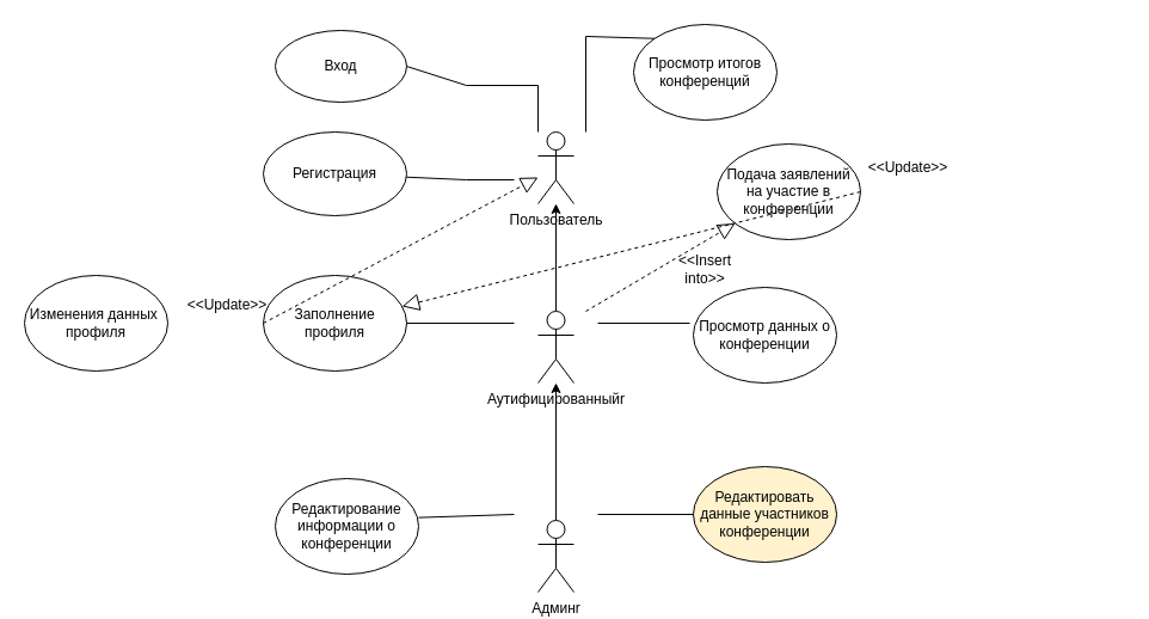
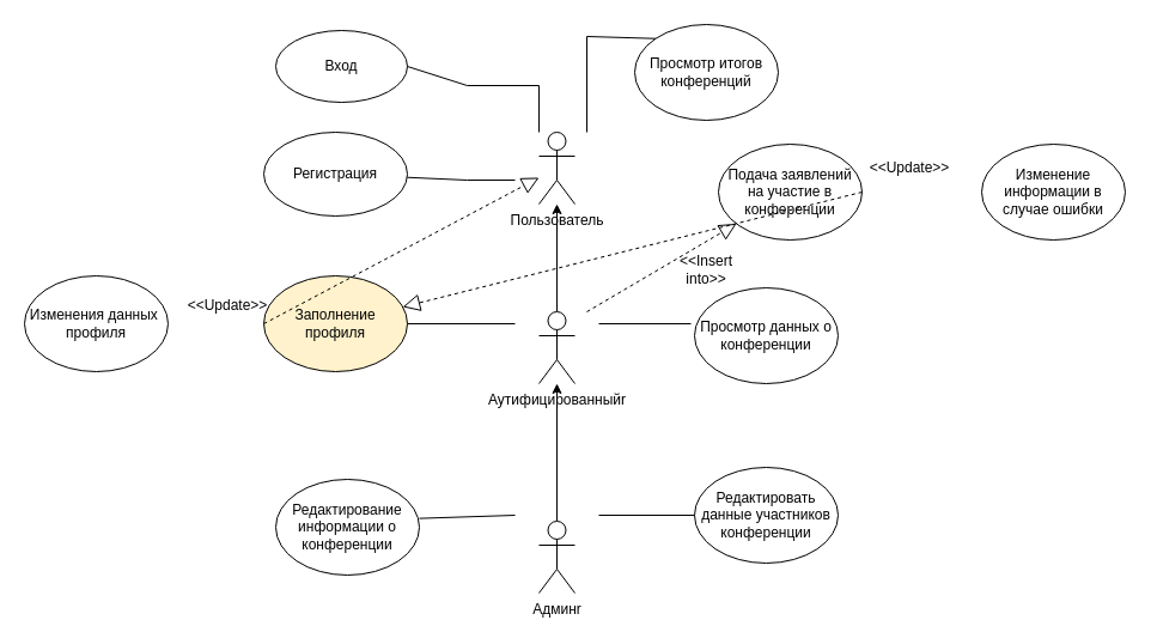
  <mxCell id="0" />
  <mxCell id="1" parent="0" />
  <mxCell id="2" value="" style="edgeStyle=orthogonalEdgeStyle;rounded=0;orthogonalLoop=1;jettySize=auto;html=1;" edge="1" parent="1" source="3" target="4"><mxGeometry relative="1" as="geometry" /></mxCell>
  <mxCell id="3" value="Аутифицированныйr" style="shape=umlActor;verticalLabelPosition=bottom;verticalAlign=top;html=1;outlineConnect=0;" parent="1" vertex="1"><mxGeometry x="450" y="260" width="30" height="60" as="geometry" /></mxCell>
  <mxCell id="4" value="Пользователь" style="shape=umlActor;verticalLabelPosition=bottom;verticalAlign=top;html=1;outlineConnect=0;" parent="1" vertex="1"><mxGeometry x="450" y="110" width="30" height="60" as="geometry" /></mxCell>
  <mxCell id="5" value="" style="edgeStyle=orthogonalEdgeStyle;rounded=0;orthogonalLoop=1;jettySize=auto;html=1;" edge="1" parent="1" source="6" target="3"><mxGeometry relative="1" as="geometry" /></mxCell>
  <mxCell id="6" value="Админr" style="shape=umlActor;verticalLabelPosition=bottom;verticalAlign=top;html=1;outlineConnect=0;" parent="1" vertex="1"><mxGeometry x="450" y="435" width="30" height="60" as="geometry" /></mxCell>
  <mxCell id="7" value="Вход" style="ellipse;whiteSpace=wrap;html=1;" parent="1" vertex="1"><mxGeometry x="230" y="25" width="110" height="60" as="geometry" /></mxCell>
- <mxCell id="8" value="Заполнение&lt;br&gt;профиля" style="ellipse;whiteSpace=wrap;html=1;" parent="1" vertex="1"><mxGeometry x="220" y="230" width="120" height="80" as="geometry" /></mxCell>
+ <mxCell id="8" value="Заполнение&lt;br&gt;профиля" style="ellipse;whiteSpace=wrap;html=1;fillColor=#fff2cc;" parent="1" vertex="1"><mxGeometry x="220" y="230" width="120" height="80" as="geometry" /></mxCell>
  <mxCell id="9" value="Регистрация" style="ellipse;whiteSpace=wrap;html=1;" parent="1" vertex="1"><mxGeometry x="220" y="110" width="120" height="70" as="geometry" /></mxCell>
  <mxCell id="10" value="Изменения данных&amp;nbsp;&lt;br&gt;профиля" style="ellipse;whiteSpace=wrap;html=1;" parent="1" vertex="1"><mxGeometry x="20" y="230" width="120" height="80" as="geometry" /></mxCell>
  <mxCell id="11" value="Редактирование информации о конференции" style="ellipse;whiteSpace=wrap;html=1;" parent="1" vertex="1"><mxGeometry x="230" y="400" width="120" height="80" as="geometry" /></mxCell>
  <mxCell id="12" value="Просмотр итогов&lt;br&gt;конференций" style="ellipse;whiteSpace=wrap;html=1;" parent="1" vertex="1"><mxGeometry x="530" y="20" width="120" height="80" as="geometry" /></mxCell>
  <mxCell id="13" value="Подача заявлений на участие в конференции" style="ellipse;whiteSpace=wrap;html=1;" parent="1" vertex="1"><mxGeometry x="600" y="120" width="120" height="80" as="geometry" /></mxCell>
  <mxCell id="14" value="Просмотр данных о конференции" style="ellipse;whiteSpace=wrap;html=1;" parent="1" vertex="1"><mxGeometry x="580" y="240" width="120" height="80" as="geometry" /></mxCell>
- <mxCell id="15" value="Редактировать данные участников конференции" style="ellipse;whiteSpace=wrap;html=1;fillColor=#fff2cc;" parent="1" vertex="1"><mxGeometry x="580" y="390" width="120" height="80" as="geometry" /></mxCell>
+ <mxCell id="15" value="Редактировать данные участников конференции" style="ellipse;whiteSpace=wrap;html=1;" parent="1" vertex="1"><mxGeometry x="580" y="390" width="120" height="80" as="geometry" /></mxCell>
+ <mxCell id="16" value="Изменение информации в случае ошибки" style="ellipse;whiteSpace=wrap;html=1;" parent="1" vertex="1"><mxGeometry x="820" y="120" width="120" height="80" as="geometry" /></mxCell>
  <mxCell id="17" value="" style="endArrow=none;html=1;rounded=0;exitX=1;exitY=0.5;exitDx=0;exitDy=0;" edge="1" parent="1" source="7"><mxGeometry width="50" height="50" relative="1" as="geometry"><mxPoint x="440" y="310" as="sourcePoint" /><mxPoint x="450" y="110" as="targetPoint" /><Array as="points"><mxPoint x="390" y="71" /><mxPoint x="450" y="71" /></Array></mxGeometry></mxCell>
  <mxCell id="18" value="" style="endArrow=none;html=1;rounded=0;" edge="1" parent="1" source="9"><mxGeometry width="50" height="50" relative="1" as="geometry"><mxPoint x="350" y="150" as="sourcePoint" /><mxPoint x="430" y="150" as="targetPoint" /><Array as="points"><mxPoint x="390" y="150" /></Array></mxGeometry></mxCell>
  <mxCell id="19" value="" style="endArrow=none;html=1;rounded=0;exitX=1;exitY=0.5;exitDx=0;exitDy=0;" edge="1" parent="1" source="8"><mxGeometry width="50" height="50" relative="1" as="geometry"><mxPoint x="440" y="310" as="sourcePoint" /><mxPoint x="430" y="270" as="targetPoint" /></mxGeometry></mxCell>
  <mxCell id="20" value="" style="endArrow=none;html=1;rounded=0;exitX=1;exitY=0.408;exitDx=0;exitDy=0;exitPerimeter=0;" edge="1" parent="1" source="11"><mxGeometry width="50" height="50" relative="1" as="geometry"><mxPoint x="440" y="310" as="sourcePoint" /><mxPoint x="430" y="430" as="targetPoint" /></mxGeometry></mxCell>
  <mxCell id="21" value="" style="endArrow=none;html=1;rounded=0;entryX=0;entryY=0;entryDx=0;entryDy=0;" edge="1" parent="1" target="12"><mxGeometry width="50" height="50" relative="1" as="geometry"><mxPoint x="490" y="110" as="sourcePoint" /><mxPoint x="490" y="260" as="targetPoint" /><Array as="points"><mxPoint x="490" y="30" /></Array></mxGeometry></mxCell>
  <mxCell id="22" value="" style="endArrow=none;html=1;rounded=0;" edge="1" parent="1"><mxGeometry width="50" height="50" relative="1" as="geometry"><mxPoint x="500" y="270" as="sourcePoint" /><mxPoint x="577" y="270" as="targetPoint" /></mxGeometry></mxCell>
  <mxCell id="23" value="" style="endArrow=none;html=1;rounded=0;entryX=0;entryY=0.5;entryDx=0;entryDy=0;" edge="1" parent="1" target="15"><mxGeometry width="50" height="50" relative="1" as="geometry"><mxPoint x="500" y="430" as="sourcePoint" /><mxPoint x="490" y="260" as="targetPoint" /></mxGeometry></mxCell>
  <mxCell id="24" value="" style="endArrow=block;dashed=1;endFill=0;endSize=12;html=1;rounded=0;" edge="1" parent="1" target="13"><mxGeometry width="160" relative="1" as="geometry"><mxPoint x="490" y="260" as="sourcePoint" /><mxPoint x="540" y="290" as="targetPoint" /></mxGeometry></mxCell>
  <mxCell id="25" value="&amp;lt;&amp;lt;Insert into&amp;gt;&amp;gt;" style="text;html=1;strokeColor=none;fillColor=none;align=center;verticalAlign=middle;whiteSpace=wrap;rounded=0;" vertex="1" parent="1"><mxGeometry x="560" y="210" width="60" height="30" as="geometry" /></mxCell>
  <mxCell id="26" value="" style="endArrow=block;dashed=1;endFill=0;endSize=12;html=1;rounded=0;exitX=0;exitY=0.5;exitDx=0;exitDy=0;" edge="1" parent="1" source="8" target="4"><mxGeometry width="160" relative="1" as="geometry"><mxPoint x="380" y="290" as="sourcePoint" /><mxPoint x="540" y="290" as="targetPoint" /></mxGeometry></mxCell>
  <mxCell id="27" value="&amp;lt;&amp;lt;Update&amp;gt;&amp;gt;" style="text;html=1;strokeColor=none;fillColor=none;align=center;verticalAlign=middle;whiteSpace=wrap;rounded=0;" vertex="1" parent="1"><mxGeometry x="160" y="240" width="60" height="30" as="geometry" /></mxCell>
  <mxCell id="28" value="&amp;lt;&amp;lt;Update&amp;gt;&amp;gt;" style="text;html=1;strokeColor=none;fillColor=none;align=center;verticalAlign=middle;whiteSpace=wrap;rounded=0;" vertex="1" parent="1"><mxGeometry x="730" y="125" width="60" height="30" as="geometry" /></mxCell>
  <mxCell id="29" value="" style="endArrow=block;dashed=1;endFill=0;endSize=12;html=1;rounded=0;exitX=1;exitY=0.5;exitDx=0;exitDy=0;" edge="1" parent="1" source="13" target="8"><mxGeometry width="160" relative="1" as="geometry"><mxPoint x="380" y="290" as="sourcePoint" /><mxPoint x="540" y="290" as="targetPoint" /></mxGeometry></mxCell>
